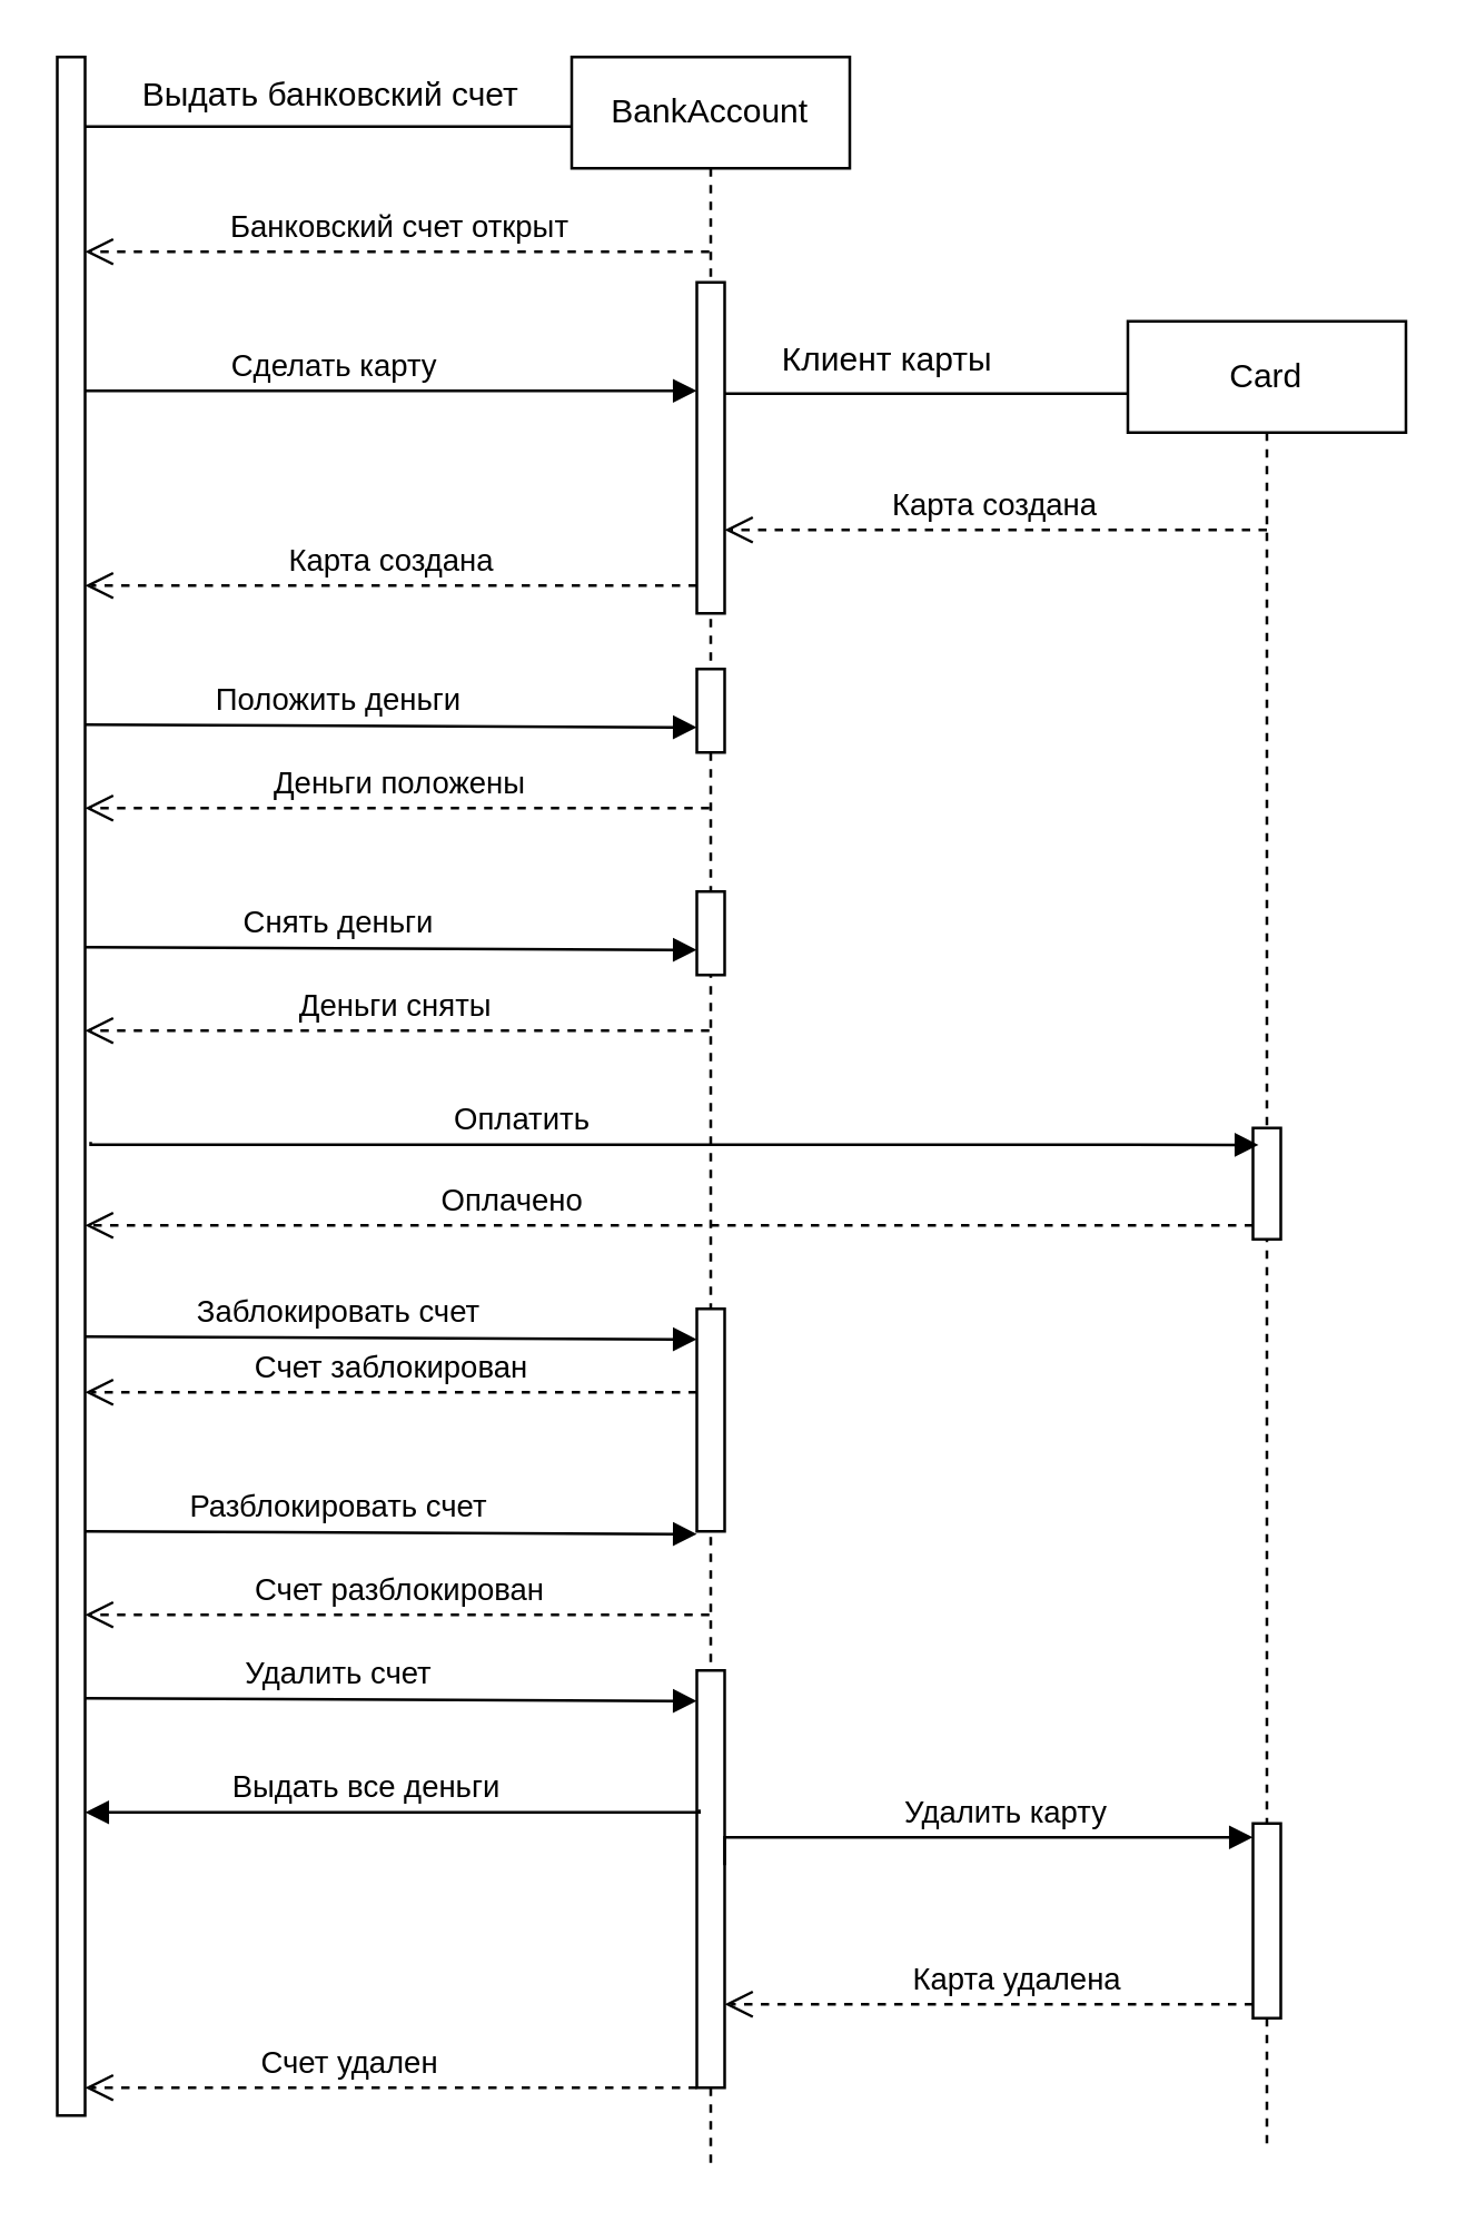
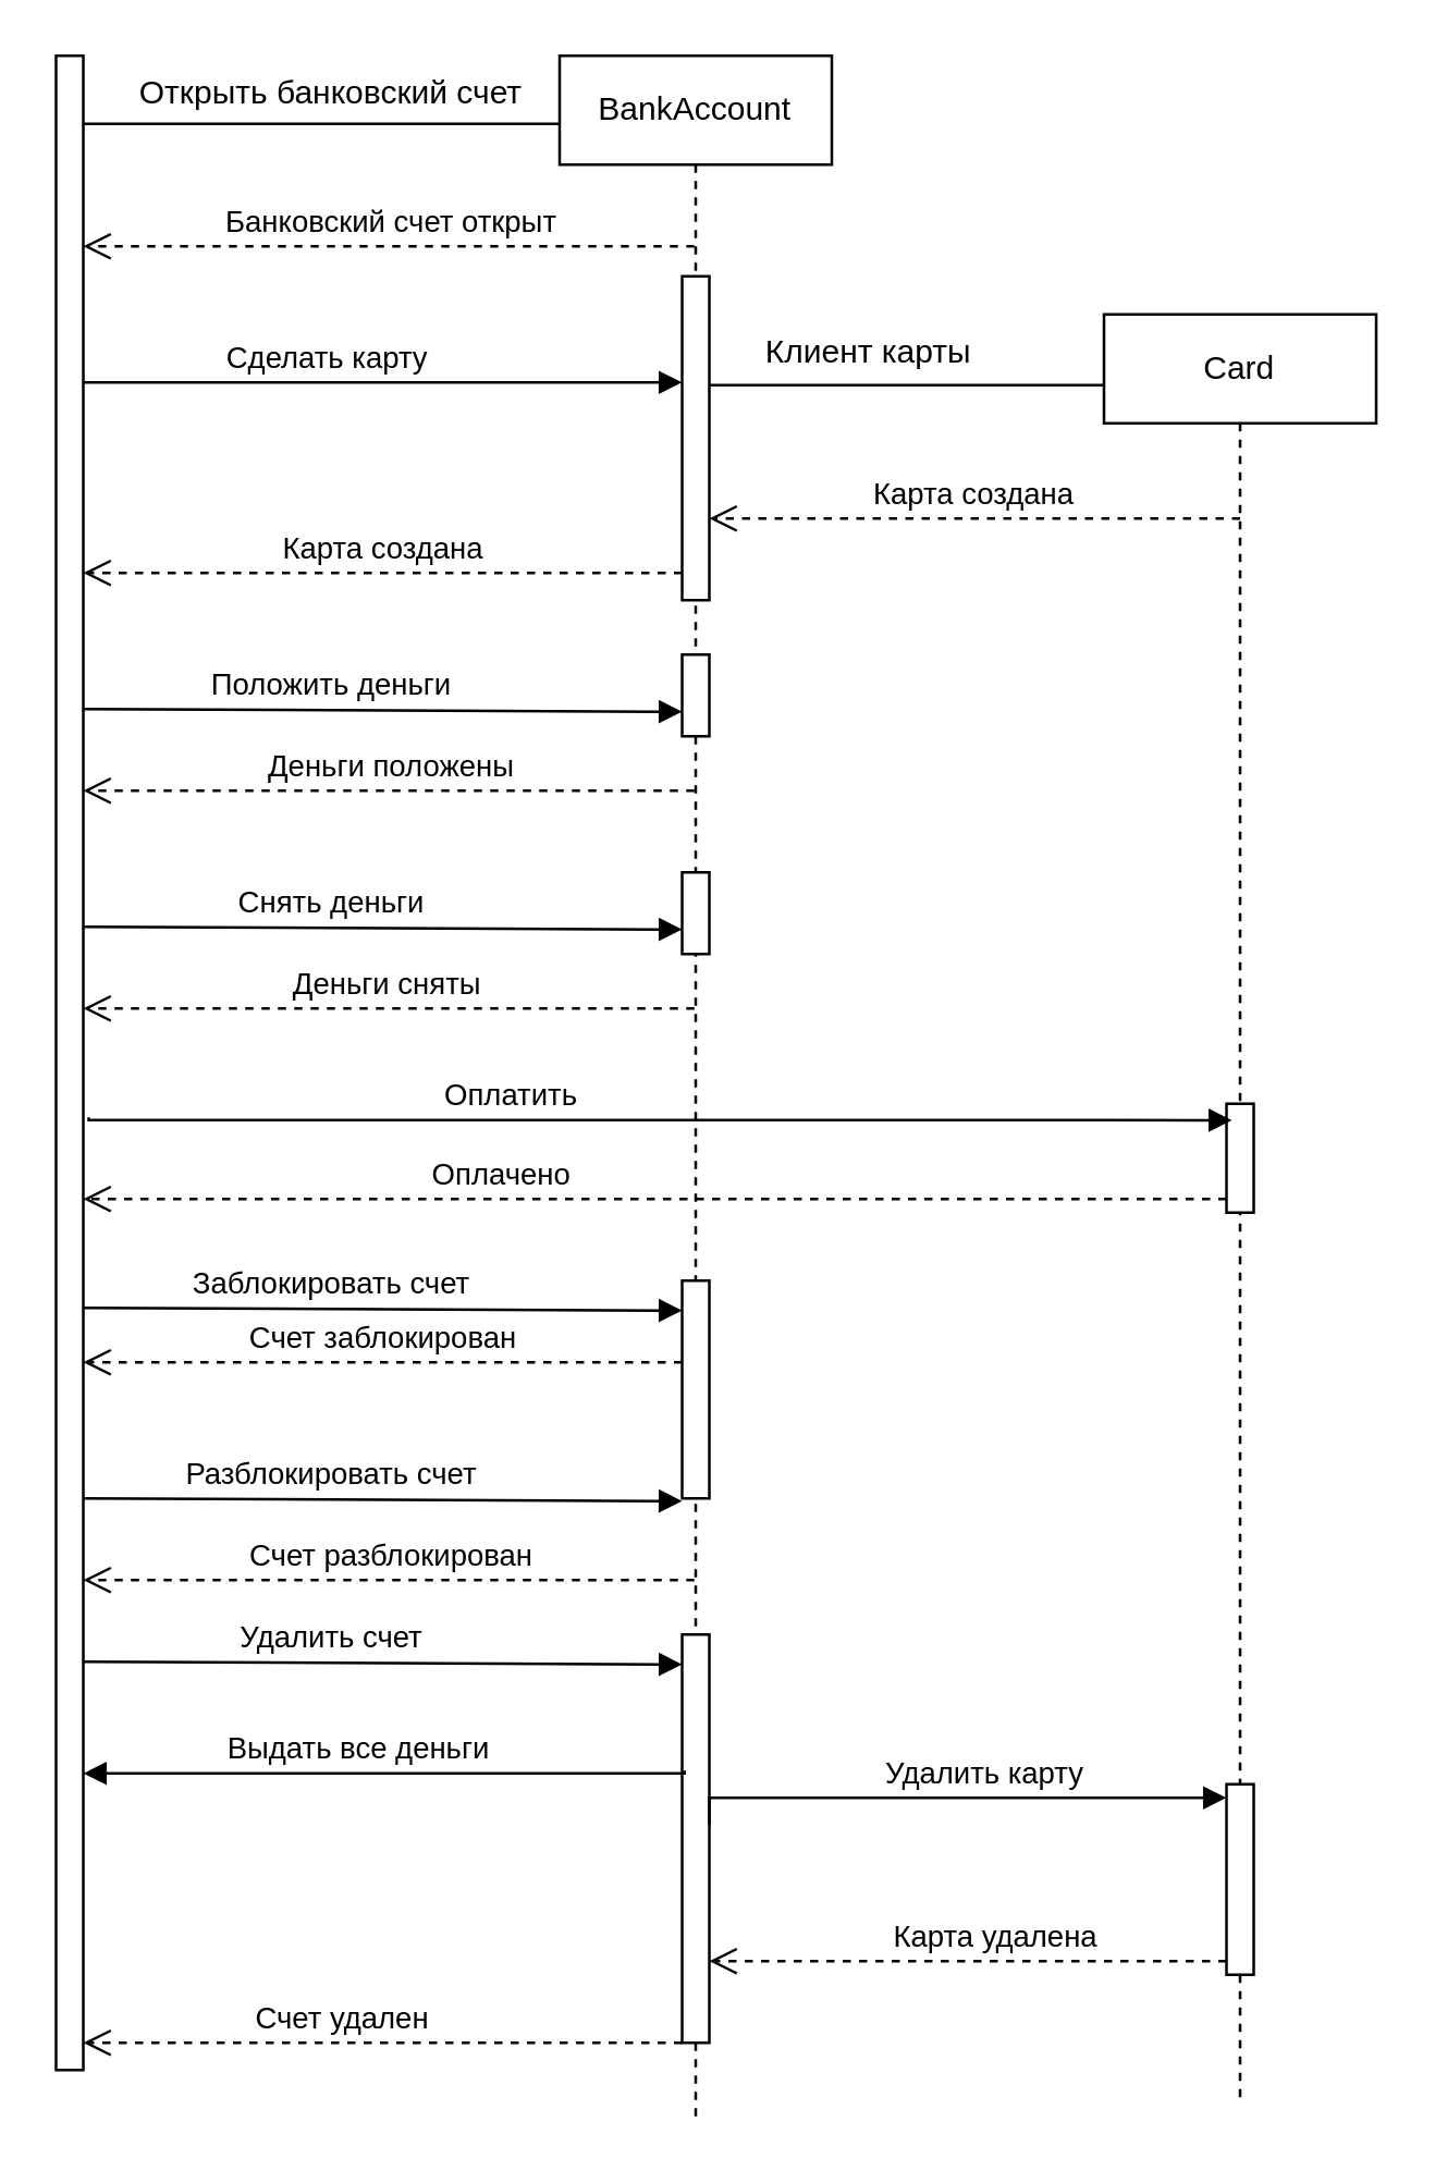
  <mxCell id="0" />
  <mxCell id="1" parent="0" />
  <mxCell id="2" value="" style="html=1;points=[[0,0,0,0,5],[0,1,0,0,-5],[1,0,0,0,5],[1,1,0,0,-5]];perimeter=orthogonalPerimeter;outlineConnect=0;targetShapes=umlLifeline;portConstraint=eastwest;newEdgeStyle={&quot;curved&quot;:0,&quot;rounded&quot;:0};" vertex="1" parent="1"><mxGeometry x="20" y="20" width="10" height="740" as="geometry" /></mxCell>
  <mxCell id="3" value="" style="line;strokeWidth=1;fillColor=none;align=left;verticalAlign=middle;spacingTop=-1;spacingLeft=3;spacingRight=3;rotatable=0;labelPosition=right;points=[];portConstraint=eastwest;strokeColor=inherit;" vertex="1" parent="1"><mxGeometry x="30" y="41" width="175" height="8" as="geometry" /></mxCell>
- <mxCell id="4" value="Выдать банковский счет&amp;nbsp;" style="text;strokeColor=none;fillColor=none;align=left;verticalAlign=top;spacingLeft=4;spacingRight=4;overflow=hidden;rotatable=0;points=[[0,0.5],[1,0.5]];portConstraint=eastwest;whiteSpace=wrap;html=1;" vertex="1" parent="1"><mxGeometry x="45" y="20" width="170" height="30" as="geometry" /></mxCell>
+ <mxCell id="4" value="Открыть банковский счет&amp;nbsp;" style="text;strokeColor=none;fillColor=none;align=left;verticalAlign=top;spacingLeft=4;spacingRight=4;overflow=hidden;rotatable=0;points=[[0,0.5],[1,0.5]];portConstraint=eastwest;whiteSpace=wrap;html=1;" vertex="1" parent="1"><mxGeometry x="45" y="20" width="170" height="30" as="geometry" /></mxCell>
  <mxCell id="5" value="BankAccount" style="shape=umlLifeline;perimeter=lifelinePerimeter;whiteSpace=wrap;html=1;container=1;dropTarget=0;collapsible=0;recursiveResize=0;outlineConnect=0;portConstraint=eastwest;newEdgeStyle={&quot;curved&quot;:0,&quot;rounded&quot;:0};" vertex="1" parent="1"><mxGeometry x="205" y="20" width="100" height="760" as="geometry" /></mxCell>
  <mxCell id="6" value="" style="html=1;points=[[0,0,0,0,5],[0,1,0,0,-5],[1,0,0,0,5],[1,1,0,0,-5]];perimeter=orthogonalPerimeter;outlineConnect=0;targetShapes=umlLifeline;portConstraint=eastwest;newEdgeStyle={&quot;curved&quot;:0,&quot;rounded&quot;:0};" vertex="1" parent="5"><mxGeometry x="45" y="220" width="10" height="30" as="geometry" /></mxCell>
  <mxCell id="7" value="" style="html=1;points=[[0,0,0,0,5],[0,1,0,0,-5],[1,0,0,0,5],[1,1,0,0,-5]];perimeter=orthogonalPerimeter;outlineConnect=0;targetShapes=umlLifeline;portConstraint=eastwest;newEdgeStyle={&quot;curved&quot;:0,&quot;rounded&quot;:0};" vertex="1" parent="5"><mxGeometry x="45" y="300" width="10" height="30" as="geometry" /></mxCell>
  <mxCell id="8" value="" style="html=1;points=[[0,0,0,0,5],[0,1,0,0,-5],[1,0,0,0,5],[1,1,0,0,-5]];perimeter=orthogonalPerimeter;outlineConnect=0;targetShapes=umlLifeline;portConstraint=eastwest;newEdgeStyle={&quot;curved&quot;:0,&quot;rounded&quot;:0};" vertex="1" parent="5"><mxGeometry x="45" y="450" width="10" height="80" as="geometry" /></mxCell>
  <mxCell id="9" value="" style="html=1;points=[[0,0,0,0,5],[0,1,0,0,-5],[1,0,0,0,5],[1,1,0,0,-5]];perimeter=orthogonalPerimeter;outlineConnect=0;targetShapes=umlLifeline;portConstraint=eastwest;newEdgeStyle={&quot;curved&quot;:0,&quot;rounded&quot;:0};" vertex="1" parent="5"><mxGeometry x="45" y="580" width="10" height="150" as="geometry" /></mxCell>
  <mxCell id="10" value="Банковский счет открыт" style="html=1;verticalAlign=bottom;endArrow=open;dashed=1;endSize=8;curved=0;rounded=0;" edge="1" parent="1" source="5" target="2"><mxGeometry relative="1" as="geometry"><mxPoint x="155" y="90" as="sourcePoint" /><mxPoint x="35" y="90" as="targetPoint" /><Array as="points"><mxPoint x="145" y="90" /></Array></mxGeometry></mxCell>
  <mxCell id="11" value="" style="endArrow=block;endFill=1;html=1;edgeStyle=orthogonalEdgeStyle;align=left;verticalAlign=top;rounded=0;" edge="1" parent="1" source="2" target="13"><mxGeometry x="-1" relative="1" as="geometry"><mxPoint x="35" y="140" as="sourcePoint" /><mxPoint x="245" y="141" as="targetPoint" /><Array as="points"><mxPoint x="195" y="140" /><mxPoint x="195" y="140" /></Array></mxGeometry></mxCell>
  <mxCell id="12" value="Сделать карту&amp;nbsp;" style="edgeLabel;html=1;align=center;verticalAlign=middle;resizable=0;points=[];" vertex="1" connectable="0" parent="11"><mxGeometry x="-0.963" y="7" relative="1" as="geometry"><mxPoint x="86" y="-3" as="offset" /></mxGeometry></mxCell>
  <mxCell id="13" value="" style="html=1;points=[[0,0,0,0,5],[0,1,0,0,-5],[1,0,0,0,5],[1,1,0,0,-5]];perimeter=orthogonalPerimeter;outlineConnect=0;targetShapes=umlLifeline;portConstraint=eastwest;newEdgeStyle={&quot;curved&quot;:0,&quot;rounded&quot;:0};" vertex="1" parent="1"><mxGeometry x="250" y="101" width="10" height="119" as="geometry" /></mxCell>
  <mxCell id="14" value="" style="line;strokeWidth=1;fillColor=none;align=left;verticalAlign=middle;spacingTop=-1;spacingLeft=3;spacingRight=3;rotatable=0;labelPosition=right;points=[];portConstraint=eastwest;strokeColor=inherit;" vertex="1" parent="1"><mxGeometry x="260" y="137" width="145" height="8" as="geometry" /></mxCell>
  <mxCell id="15" value="Клиент карты&amp;nbsp;" style="text;strokeColor=none;fillColor=none;align=left;verticalAlign=top;spacingLeft=4;spacingRight=4;overflow=hidden;rotatable=0;points=[[0,0.5],[1,0.5]];portConstraint=eastwest;whiteSpace=wrap;html=1;" vertex="1" parent="1"><mxGeometry x="275" y="115" width="170" height="30" as="geometry" /></mxCell>
  <mxCell id="16" value="Card" style="shape=umlLifeline;perimeter=lifelinePerimeter;whiteSpace=wrap;html=1;container=1;dropTarget=0;collapsible=0;recursiveResize=0;outlineConnect=0;portConstraint=eastwest;newEdgeStyle={&quot;curved&quot;:0,&quot;rounded&quot;:0};" vertex="1" parent="1"><mxGeometry x="405" y="115" width="100" height="655" as="geometry" /></mxCell>
  <mxCell id="17" value="" style="html=1;points=[[0,0,0,0,5],[0,1,0,0,-5],[1,0,0,0,5],[1,1,0,0,-5]];perimeter=orthogonalPerimeter;outlineConnect=0;targetShapes=umlLifeline;portConstraint=eastwest;newEdgeStyle={&quot;curved&quot;:0,&quot;rounded&quot;:0};" vertex="1" parent="16"><mxGeometry x="45" y="290" width="10" height="40" as="geometry" /></mxCell>
  <mxCell id="18" value="" style="html=1;points=[[0,0,0,0,5],[0,1,0,0,-5],[1,0,0,0,5],[1,1,0,0,-5]];perimeter=orthogonalPerimeter;outlineConnect=0;targetShapes=umlLifeline;portConstraint=eastwest;newEdgeStyle={&quot;curved&quot;:0,&quot;rounded&quot;:0};" vertex="1" parent="16"><mxGeometry x="45" y="540" width="10" height="70" as="geometry" /></mxCell>
  <mxCell id="19" value="Карта создана" style="html=1;verticalAlign=bottom;endArrow=open;dashed=1;endSize=8;curved=0;rounded=0;" edge="1" parent="1"><mxGeometry relative="1" as="geometry"><mxPoint x="455" y="190" as="sourcePoint" /><mxPoint x="260" y="190" as="targetPoint" /><Array as="points"><mxPoint x="375" y="190" /></Array></mxGeometry></mxCell>
  <mxCell id="20" value="Карта создана" style="html=1;verticalAlign=bottom;endArrow=open;dashed=1;endSize=8;curved=0;rounded=0;" edge="1" parent="1" source="13" target="2"><mxGeometry relative="1" as="geometry"><mxPoint x="250" y="210" as="sourcePoint" /><mxPoint x="55" y="210" as="targetPoint" /><Array as="points"><mxPoint x="170" y="210" /></Array></mxGeometry></mxCell>
  <mxCell id="21" value="" style="endArrow=block;endFill=1;html=1;edgeStyle=orthogonalEdgeStyle;align=left;verticalAlign=top;rounded=0;" edge="1" parent="1"><mxGeometry x="-1" relative="1" as="geometry"><mxPoint x="30" y="260" as="sourcePoint" /><mxPoint x="250" y="261" as="targetPoint" /><Array as="points"><mxPoint x="250" y="260" /></Array></mxGeometry></mxCell>
  <mxCell id="22" value="Положить деньги" style="edgeLabel;html=1;align=center;verticalAlign=middle;resizable=0;points=[];" vertex="1" connectable="0" parent="21"><mxGeometry x="-0.963" y="7" relative="1" as="geometry"><mxPoint x="86" y="-3" as="offset" /></mxGeometry></mxCell>
  <mxCell id="23" value="Деньги положены" style="html=1;verticalAlign=bottom;endArrow=open;dashed=1;endSize=8;curved=0;rounded=0;" edge="1" parent="1" source="5"><mxGeometry relative="1" as="geometry"><mxPoint x="250" y="290" as="sourcePoint" /><mxPoint x="30" y="290" as="targetPoint" /><Array as="points"><mxPoint x="170" y="290" /></Array></mxGeometry></mxCell>
  <mxCell id="24" value="" style="endArrow=block;endFill=1;html=1;edgeStyle=orthogonalEdgeStyle;align=left;verticalAlign=top;rounded=0;" edge="1" parent="1"><mxGeometry x="-1" relative="1" as="geometry"><mxPoint x="30" y="340" as="sourcePoint" /><mxPoint x="250" y="341" as="targetPoint" /><Array as="points"><mxPoint x="250" y="340" /></Array></mxGeometry></mxCell>
  <mxCell id="25" value="Снять деньги" style="edgeLabel;html=1;align=center;verticalAlign=middle;resizable=0;points=[];" vertex="1" connectable="0" parent="24"><mxGeometry x="-0.963" y="7" relative="1" as="geometry"><mxPoint x="86" y="-3" as="offset" /></mxGeometry></mxCell>
  <mxCell id="26" value="Деньги сняты&amp;nbsp;" style="html=1;verticalAlign=bottom;endArrow=open;dashed=1;endSize=8;curved=0;rounded=0;" edge="1" parent="1" source="5"><mxGeometry relative="1" as="geometry"><mxPoint x="250" y="370" as="sourcePoint" /><mxPoint x="30" y="370" as="targetPoint" /><Array as="points"><mxPoint x="170" y="370" /></Array></mxGeometry></mxCell>
  <mxCell id="27" value="" style="endArrow=block;endFill=1;html=1;edgeStyle=orthogonalEdgeStyle;align=left;verticalAlign=top;rounded=0;" edge="1" parent="1"><mxGeometry x="-1" relative="1" as="geometry"><mxPoint x="32" y="410" as="sourcePoint" /><mxPoint x="452" y="411.048" as="targetPoint" /><Array as="points"><mxPoint x="32" y="411" /></Array></mxGeometry></mxCell>
  <mxCell id="28" value="Оплатить" style="edgeLabel;html=1;align=center;verticalAlign=middle;resizable=0;points=[];" vertex="1" connectable="0" parent="27"><mxGeometry x="-0.963" y="7" relative="1" as="geometry"><mxPoint x="147" y="-3" as="offset" /></mxGeometry></mxCell>
  <mxCell id="29" value="Оплачено&amp;nbsp;" style="html=1;verticalAlign=bottom;endArrow=open;dashed=1;endSize=8;curved=0;rounded=0;" edge="1" parent="1" source="17" target="2"><mxGeometry x="0.262" relative="1" as="geometry"><mxPoint x="445" y="450" as="sourcePoint" /><mxPoint x="220" y="450" as="targetPoint" /><Array as="points"><mxPoint x="360" y="440" /></Array><mxPoint as="offset" /></mxGeometry></mxCell>
  <mxCell id="30" value="" style="endArrow=block;endFill=1;html=1;edgeStyle=orthogonalEdgeStyle;align=left;verticalAlign=top;rounded=0;" edge="1" parent="1"><mxGeometry x="-1" relative="1" as="geometry"><mxPoint x="30" y="480" as="sourcePoint" /><mxPoint x="250" y="481" as="targetPoint" /><Array as="points"><mxPoint x="250" y="480" /></Array></mxGeometry></mxCell>
  <mxCell id="31" value="Заблокировать счет" style="edgeLabel;html=1;align=center;verticalAlign=middle;resizable=0;points=[];" vertex="1" connectable="0" parent="30"><mxGeometry x="-0.963" y="7" relative="1" as="geometry"><mxPoint x="86" y="-3" as="offset" /></mxGeometry></mxCell>
  <mxCell id="32" value="Счет заблокирован" style="html=1;verticalAlign=bottom;endArrow=open;dashed=1;endSize=8;curved=0;rounded=0;" edge="1" parent="1" target="2"><mxGeometry relative="1" as="geometry"><mxPoint x="250" y="500" as="sourcePoint" /><mxPoint x="35" y="500" as="targetPoint" /><Array as="points"><mxPoint x="165" y="500" /></Array></mxGeometry></mxCell>
  <mxCell id="33" value="" style="endArrow=block;endFill=1;html=1;edgeStyle=orthogonalEdgeStyle;align=left;verticalAlign=top;rounded=0;" edge="1" parent="1"><mxGeometry x="-1" relative="1" as="geometry"><mxPoint x="30" y="550" as="sourcePoint" /><mxPoint x="250" y="551" as="targetPoint" /><Array as="points"><mxPoint x="250" y="550" /></Array></mxGeometry></mxCell>
  <mxCell id="34" value="Разблокировать счет" style="edgeLabel;html=1;align=center;verticalAlign=middle;resizable=0;points=[];" vertex="1" connectable="0" parent="33"><mxGeometry x="-0.963" y="7" relative="1" as="geometry"><mxPoint x="86" y="-3" as="offset" /></mxGeometry></mxCell>
  <mxCell id="35" value="Счет разблокирован" style="html=1;verticalAlign=bottom;endArrow=open;dashed=1;endSize=8;curved=0;rounded=0;" edge="1" parent="1" source="5"><mxGeometry relative="1" as="geometry"><mxPoint x="250" y="580" as="sourcePoint" /><mxPoint x="30" y="580" as="targetPoint" /><Array as="points"><mxPoint x="165" y="580" /></Array></mxGeometry></mxCell>
  <mxCell id="36" value="" style="endArrow=block;endFill=1;html=1;edgeStyle=orthogonalEdgeStyle;align=left;verticalAlign=top;rounded=0;" edge="1" parent="1"><mxGeometry x="-1" relative="1" as="geometry"><mxPoint x="30" y="610" as="sourcePoint" /><mxPoint x="250" y="611" as="targetPoint" /><Array as="points"><mxPoint x="250" y="610" /></Array></mxGeometry></mxCell>
  <mxCell id="37" value="Удалить счет" style="edgeLabel;html=1;align=center;verticalAlign=middle;resizable=0;points=[];" vertex="1" connectable="0" parent="36"><mxGeometry x="-0.963" y="7" relative="1" as="geometry"><mxPoint x="86" y="-3" as="offset" /></mxGeometry></mxCell>
  <mxCell id="38" value="" style="endArrow=block;endFill=1;html=1;edgeStyle=orthogonalEdgeStyle;align=left;verticalAlign=top;rounded=0;" edge="1" parent="1" target="2"><mxGeometry x="-1" relative="1" as="geometry"><mxPoint x="250.86" y="650" as="sourcePoint" /><mxPoint x="45.003" y="651" as="targetPoint" /><Array as="points"><mxPoint x="251" y="651" /></Array></mxGeometry></mxCell>
  <mxCell id="39" value="Выдать все деньги" style="edgeLabel;html=1;align=center;verticalAlign=middle;resizable=0;points=[];" vertex="1" connectable="0" parent="38"><mxGeometry x="-0.963" y="7" relative="1" as="geometry"><mxPoint x="-117" y="-17" as="offset" /></mxGeometry></mxCell>
  <mxCell id="40" value="" style="endArrow=block;endFill=1;html=1;edgeStyle=orthogonalEdgeStyle;align=left;verticalAlign=top;rounded=0;" edge="1" parent="1" target="18"><mxGeometry x="-1" relative="1" as="geometry"><mxPoint x="260" y="670" as="sourcePoint" /><mxPoint x="445" y="671" as="targetPoint" /><Array as="points"><mxPoint x="260" y="660" /></Array></mxGeometry></mxCell>
  <mxCell id="41" value="Удалить карту" style="edgeLabel;html=1;align=center;verticalAlign=middle;resizable=0;points=[];" vertex="1" connectable="0" parent="40"><mxGeometry x="-0.963" y="7" relative="1" as="geometry"><mxPoint x="107" y="-16" as="offset" /></mxGeometry></mxCell>
  <mxCell id="42" value="Карта удалена" style="html=1;verticalAlign=bottom;endArrow=open;dashed=1;endSize=8;curved=0;rounded=0;" edge="1" parent="1" source="18" target="9"><mxGeometry x="-0.105" relative="1" as="geometry"><mxPoint x="425" y="710" as="sourcePoint" /><mxPoint x="265" y="710" as="targetPoint" /><Array as="points"><mxPoint x="375" y="720" /></Array><mxPoint as="offset" /></mxGeometry></mxCell>
  <mxCell id="43" value="Счет удален" style="html=1;verticalAlign=bottom;endArrow=open;dashed=1;endSize=8;curved=0;rounded=0;" edge="1" parent="1" target="2"><mxGeometry x="0.136" relative="1" as="geometry"><mxPoint x="250" y="750" as="sourcePoint" /><mxPoint x="60" y="750" as="targetPoint" /><Array as="points"><mxPoint x="175" y="750" /></Array><mxPoint as="offset" /></mxGeometry></mxCell>
